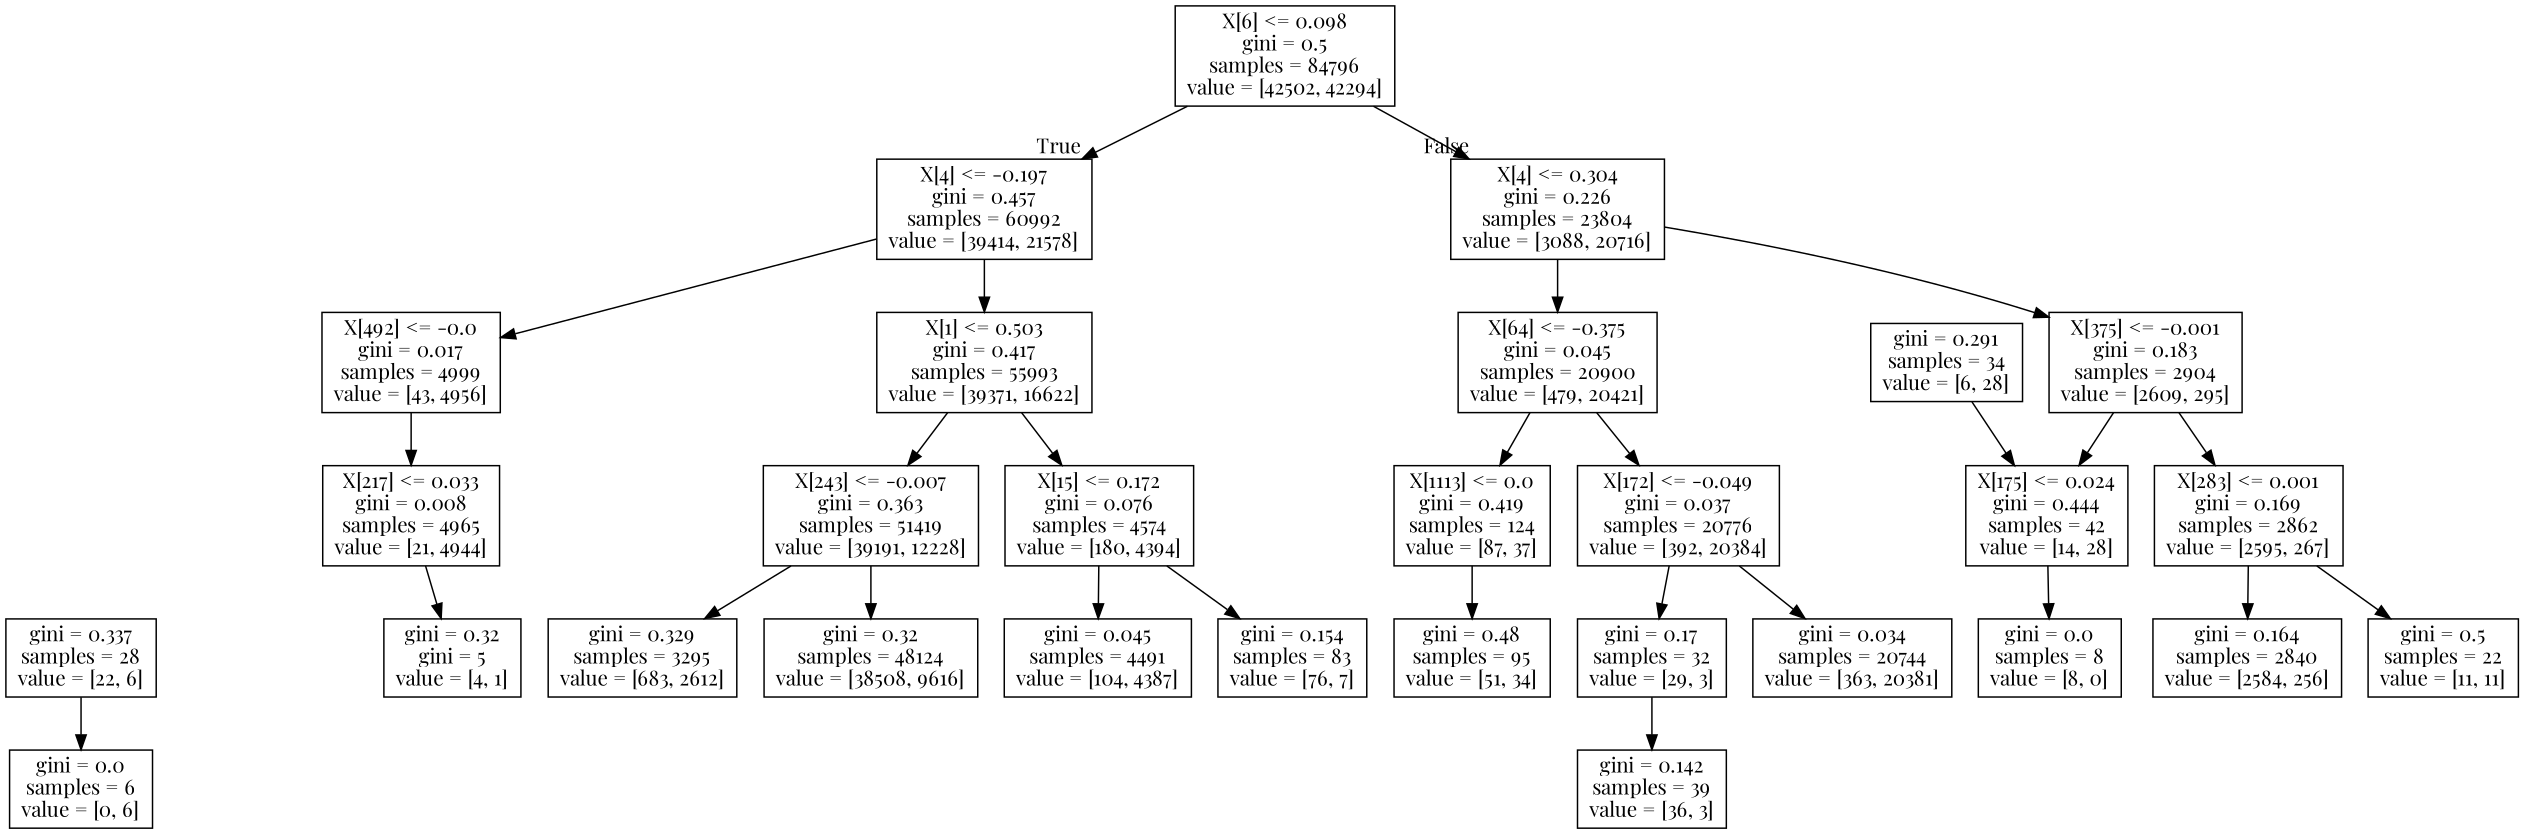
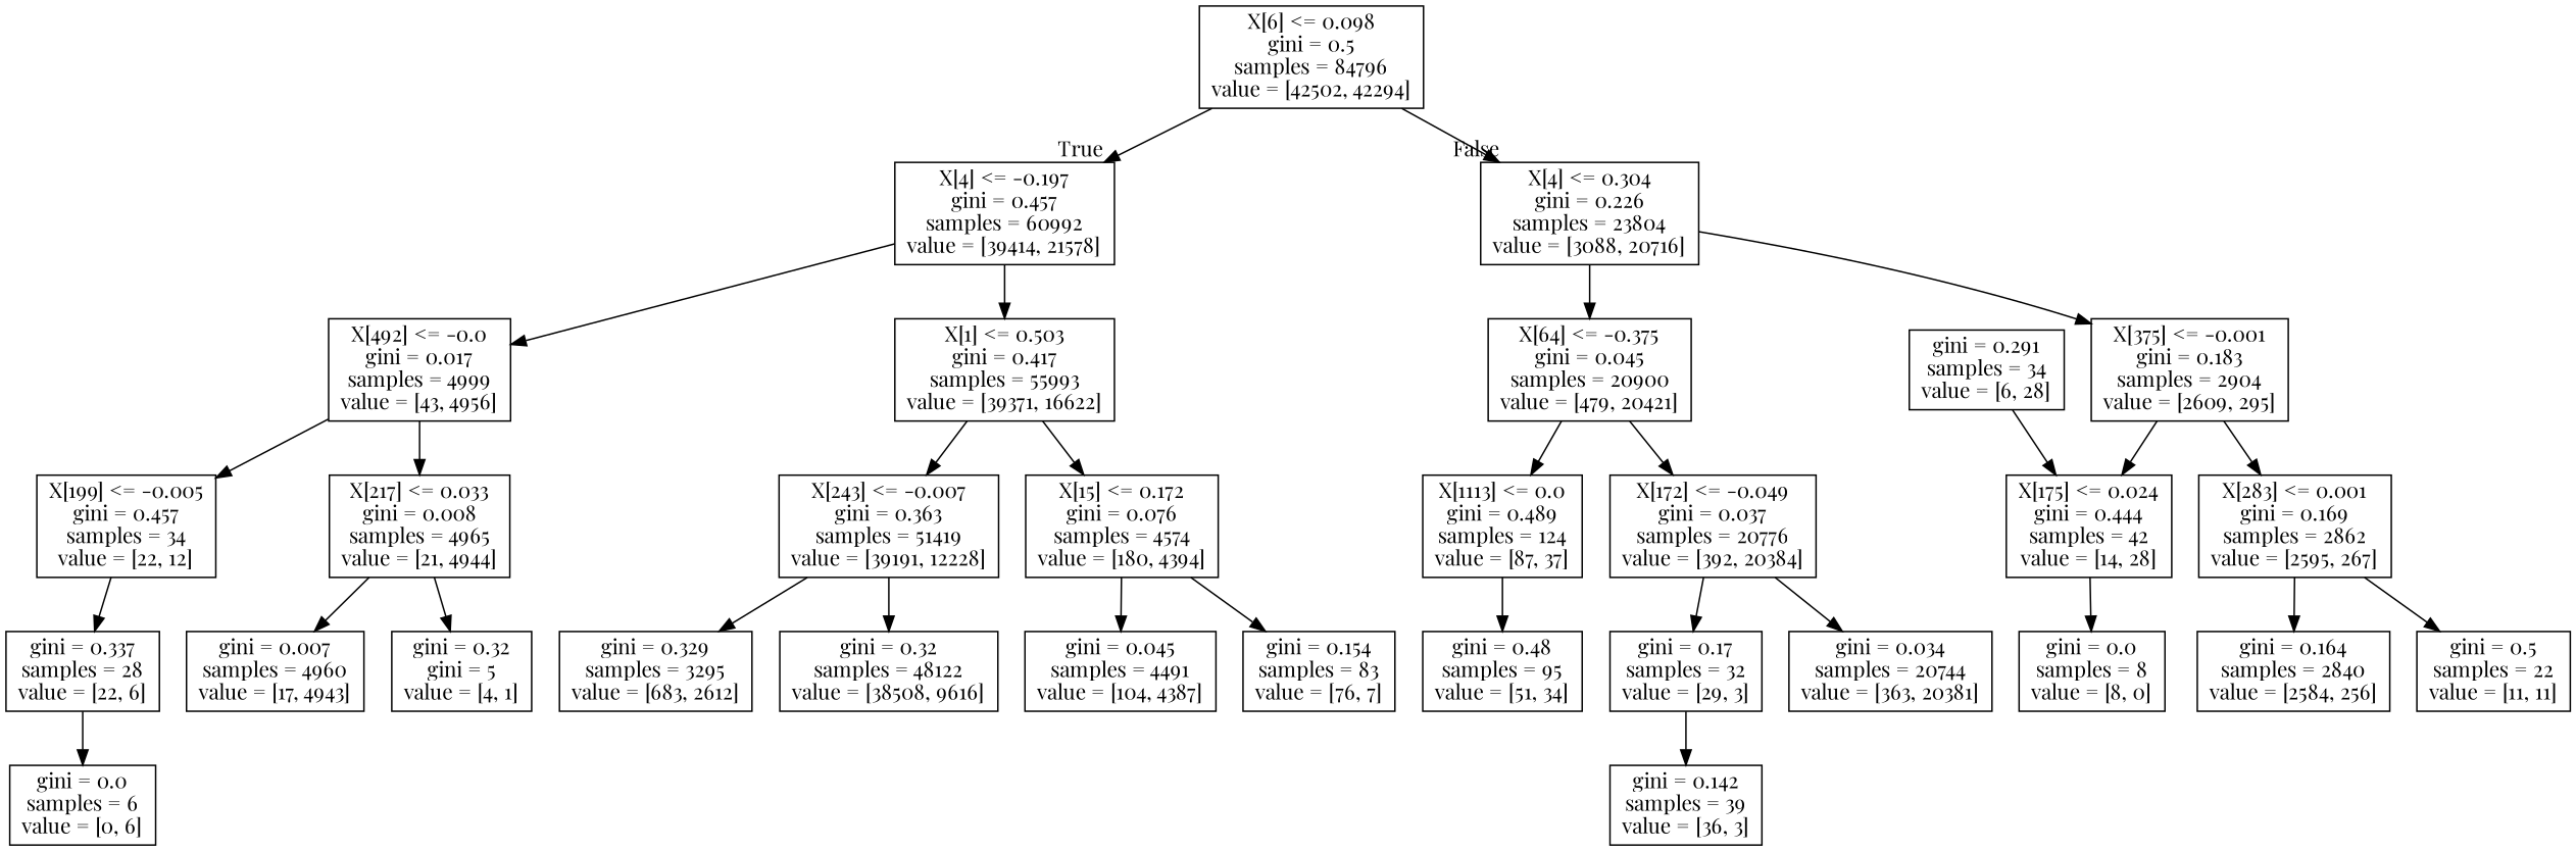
  digraph {
    fontname="Playfair Display"
    node [fontname="Playfair Display" shape=box]
    edge [fontname="Playfair Display"]
    n1 [label="X[6] <= 0.098\ngini = 0.5\nsamples = 84796\nvalue = [42502, 42294]"]
    n2 [label="X[4] <= -0.197\ngini = 0.457\nsamples = 60992\nvalue = [39414, 21578]"]
    n3 [label="X[4] <= 0.304\ngini = 0.226\nsamples = 23804\nvalue = [3088, 20716]"]
    n4 [label="X[492] <= -0.0\ngini = 0.017\nsamples = 4999\nvalue = [43, 4956]"]
    n5 [label="X[1] <= 0.503\ngini = 0.417\nsamples = 55993\nvalue = [39371, 16622]"]
    n6 [label="X[64] <= -0.375\ngini = 0.045\nsamples = 20900\nvalue = [479, 20421]"]
    n7 [label="X[375] <= -0.001\ngini = 0.183\nsamples = 2904\nvalue = [2609, 295]"]
+   n8 [label="X[199] <= -0.005\ngini = 0.457\nsamples = 34\nvalue = [22, 12]"]
    n9 [label="X[217] <= 0.033\ngini = 0.008\nsamples = 4965\nvalue = [21, 4944]"]
    n10 [label="X[243] <= -0.007\ngini = 0.363\nsamples = 51419\nvalue = [39191, 12228]"]
    n11 [label="X[15] <= 0.172\ngini = 0.076\nsamples = 4574\nvalue = [180, 4394]"]
    n12 [label="gini = 0.337\nsamples = 28\nvalue = [22, 6]"]
+   n13 [label="gini = 0.007\nsamples = 4960\nvalue = [17, 4943]"]
    n14 [label="gini = 0.32\ngini = 5\nvalue = [4, 1]"]
    n15 [label="gini = 0.0\nsamples = 6\nvalue = [0, 6]"]
    n16 [label="gini = 0.329\nsamples = 3295\nvalue = [683, 2612]"]
-   n17 [label="gini = 0.32\nsamples = 48124\nvalue = [38508, 9616]"]
+   n17 [label="gini = 0.32\nsamples = 48122\nvalue = [38508, 9616]"]
    n18 [label="gini = 0.045\nsamples = 4491\nvalue = [104, 4387]"]
    n19 [label="gini = 0.154\nsamples = 83\nvalue = [76, 7]"]
-   n20 [label="X[1113] <= 0.0\ngini = 0.419\nsamples = 124\nvalue = [87, 37]"]
+   n20 [label="X[1113] <= 0.0\ngini = 0.489\nsamples = 124\nvalue = [87, 37]"]
    n21 [label="X[172] <= -0.049\ngini = 0.037\nsamples = 20776\nvalue = [392, 20384]"]
    n22 [label="X[175] <= 0.024\ngini = 0.444\nsamples = 42\nvalue = [14, 28]"]
    n23 [label="X[283] <= 0.001\ngini = 0.169\nsamples = 2862\nvalue = [2595, 267]"]
    n24 [label="gini = 0.48\nsamples = 95\nvalue = [51, 34]"]
    n25 [label="gini = 0.17\nsamples = 32\nvalue = [29, 3]"]
    n26 [label="gini = 0.034\nsamples = 20744\nvalue = [363, 20381]"]
    n27 [label="gini = 0.142\nsamples = 39\nvalue = [36, 3]"]
    n28 [label="gini = 0.0\nsamples = 8\nvalue = [8, 0]"]
    n29 [label="gini = 0.164\nsamples = 2840\nvalue = [2584, 256]"]
    n30 [label="gini = 0.5\nsamples = 22\nvalue = [11, 11]"]
    n31 [label="gini = 0.291\nsamples = 34\nvalue = [6, 28]"]
    n1 -> n2 [headlabel=True labelangle=45 labeldistance=2.5]
    n1 -> n3 [headlabel=False labelangle=-45 labeldistance=2.5]
    n2 -> n4
    n2 -> n5
    n3 -> n6
    n3 -> n7
+   n4 -> n8
    n4 -> n9
    n5 -> n10
    n5 -> n11
    n6 -> n20
    n6 -> n21
    n7 -> n22
    n7 -> n23
+   n8 -> n12
+   n9 -> n13
    n9 -> n14
    n10 -> n16
    n10 -> n17
    n11 -> n18
    n11 -> n19
    n12 -> n15
    n20 -> n24
    n21 -> n25
    n21 -> n26
    n22 -> n28
    n23 -> n29
    n23 -> n30
    n25 -> n27
    n31 -> n22
  }
